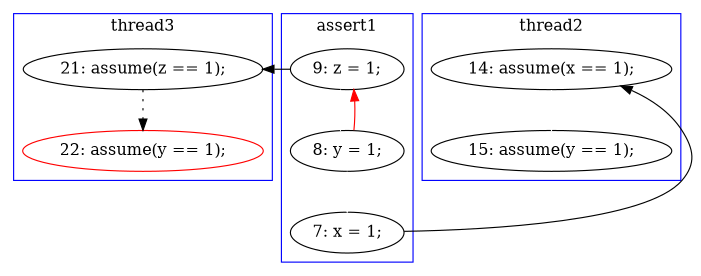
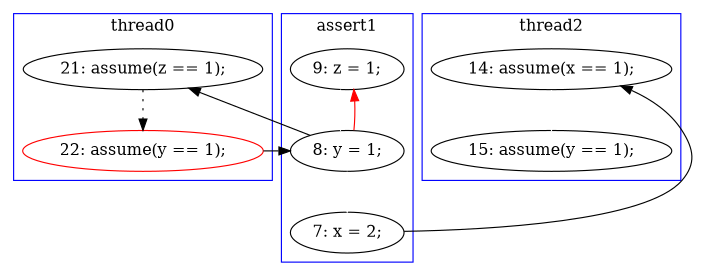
  digraph {
    edge [color=black style=solid]
    n1 [label="21: assume(z == 1);"]
    n2 [color=red label="22: assume(y == 1);"]
    n3 [label="9: z = 1;"]
    n4 [label="8: y = 1;"]
-   n5 [label="7: x = 1;"]
+   n5 [label="7: x = 2;"]
    n6 [label="15: assume(y == 1);"]
    n7 [label="14: assume(x == 1);"]
    subgraph cluster_1 {
      color=blue
-     label=thread3
+     label=thread0
      n1
      n2
    }
    subgraph cluster_2 {
      color=blue
      label=assert1
      n3
      n4
      n5
    }
    subgraph cluster_3 {
      color=blue
      label=thread2
      n6
      n7
    }
    n1 -> n2 [style=dotted]
-   n3 -> n1 [constraint=false]
+   n2 -> n4 [constraint=false]
+   n4 -> n1 [constraint=false]
    n3 -> n4 [color=white]
    n4 -> n3 [color=red constraint=false]
    n4 -> n5 [color=white]
    n5 -> n7 [constraint=false]
    n7 -> n6 [color=white]
  }
